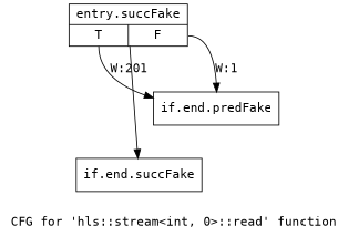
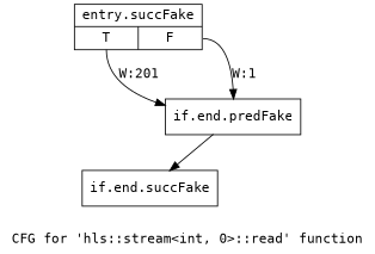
  digraph {
    fontname="DejaVu Sans Mono"
    label="CFG for 'hls::stream\<int, 0\>::read' function"
    node [filename="/tools/Xilinx/Vitis_HLS/2022.1/include/hls_stream_thread_unsafe.h" fontname="DejaVu Sans Mono" linenumber=378 shape=record]
    edge [fontname="DejaVu Sans Mono" filename="/tools/Xilinx/Vitis_HLS/2022.1/include/hls_stream_thread_unsafe.h"]
    n1 [label="{entry.succFake|{<s0>T|<s1>F}}" linenumber=376]
    n2 [label="{if.end.predFake}"]
    n3 [label="{if.end.succFake}"]
    n1 -> n2 [label="W:201" tailport=s0 filename=""]
    n1 -> n2 [execusionnum=0 label="W:1" tailport=s1]
-   n1 -> n3 [execusionnum=200]
+   n2 -> n3 [execusionnum=200]
  }
